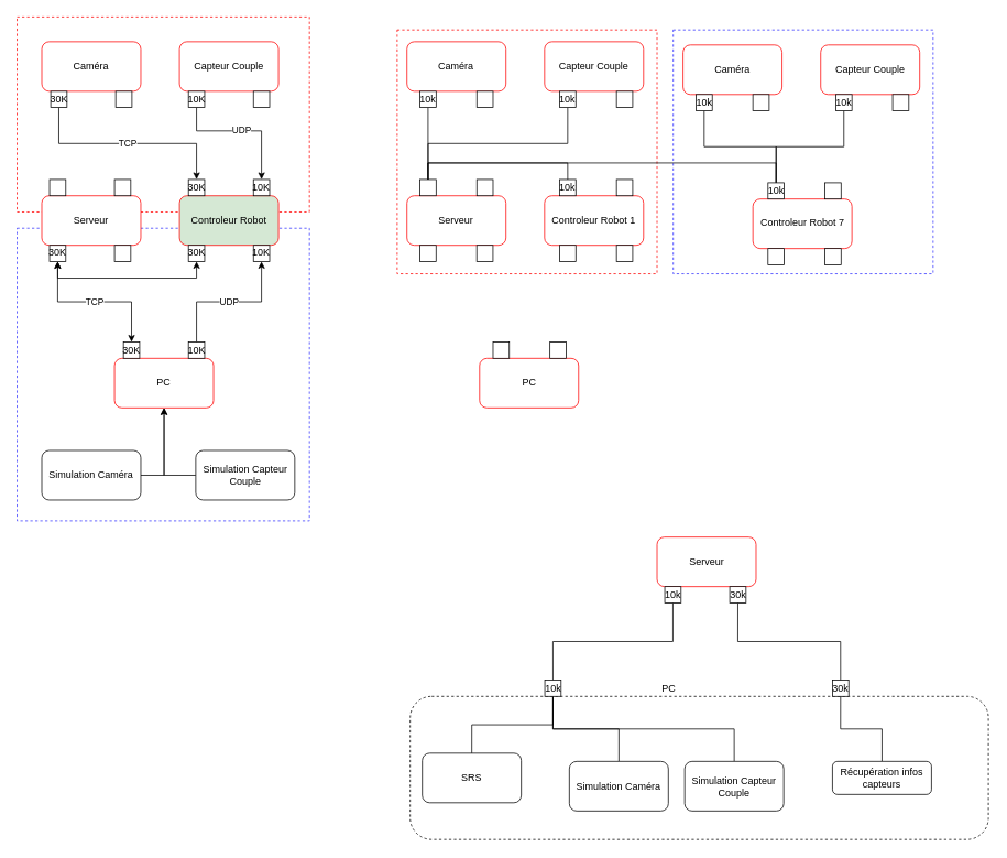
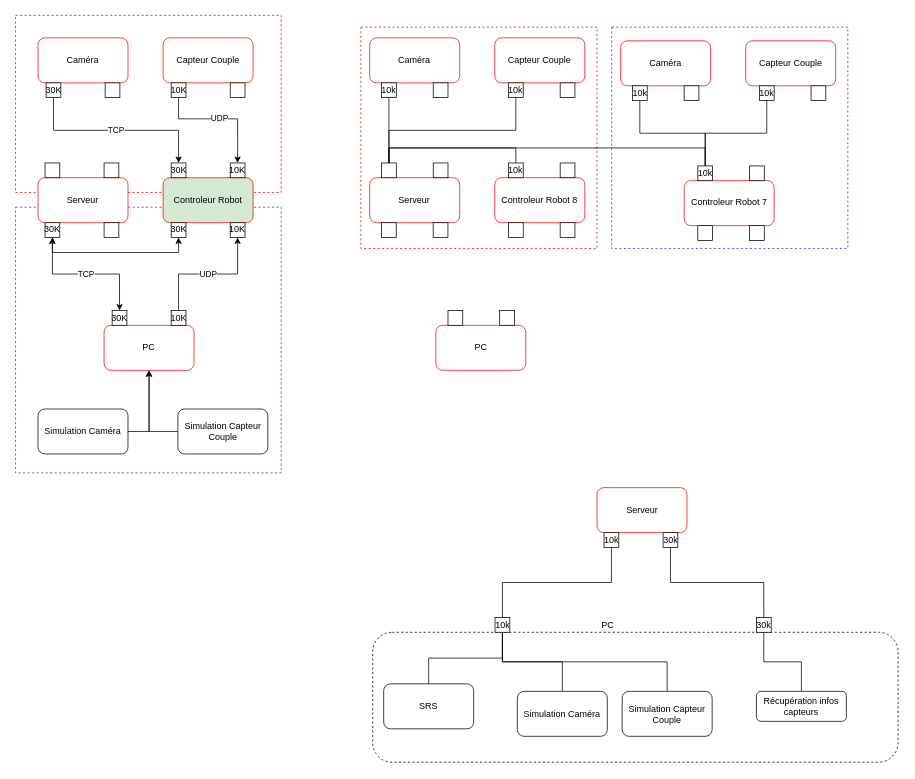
  <mxCell id="0" />
  <mxCell id="1" parent="0" />
  <mxCell id="2" value="" style="rounded=1;whiteSpace=wrap;html=1;dashed=1;strokeColor=#000000;fillColor=none;connectable=0;allowArrows=0;" vertex="1" parent="1"><mxGeometry x="496.38" y="842.83" width="700.78" height="173.23" as="geometry" /></mxCell>
  <mxCell id="3" value="" style="rounded=0;whiteSpace=wrap;html=1;dashed=1;strokeColor=#FF0000;fillColor=none;connectable=0;allowArrows=0;" vertex="1" parent="1"><mxGeometry x="480.63" y="35.75" width="314.96" height="295.27" as="geometry" /></mxCell>
  <mxCell id="4" value="" style="rounded=0;whiteSpace=wrap;html=1;dashed=1;strokeColor=#3333FF;fillColor=none;connectable=0;allowArrows=0;" vertex="1" parent="1"><mxGeometry x="815.147" y="35.747" width="314.96" height="295.27" as="geometry" /></mxCell>
  <mxCell id="5" value="" style="rounded=0;whiteSpace=wrap;html=1;fillColor=none;dashed=1;strokeColor=#3333FF;connectable=0;allowArrows=0;" vertex="1" parent="1"><mxGeometry y="275.9" width="354.33" height="354.34" as="geometry" x="20" /></mxCell>
  <mxCell id="6" value="" style="rounded=0;whiteSpace=wrap;html=1;dashed=1;strokeColor=#FF0000;fillColor=none;connectable=0;allowArrows=0;" vertex="1" parent="1"><mxGeometry width="354.33" height="236.22" as="geometry" x="20" y="20" /></mxCell>
  <mxCell id="7" value="Caméra" style="rounded=1;whiteSpace=wrap;html=1;strokeColor=#FF0000;" vertex="1" parent="1"><mxGeometry x="50" y="50" width="120" height="60" as="geometry" /></mxCell>
  <mxCell id="8" value="Capteur Couple" style="rounded=1;whiteSpace=wrap;html=1;strokeColor=#FF0000;" vertex="1" parent="1"><mxGeometry x="216.85" y="50" width="120" height="60" as="geometry" /></mxCell>
  <mxCell id="9" value="PC" style="rounded=1;whiteSpace=wrap;html=1;strokeColor=#FF0000;" vertex="1" parent="1"><mxGeometry x="138.11" y="433.39" width="120" height="60" as="geometry" /></mxCell>
  <mxCell id="10" value="Controleur Robot" style="rounded=1;whiteSpace=wrap;html=1;strokeColor=#FF0000;fillColor=#d5e8d4;" vertex="1" parent="1"><mxGeometry x="216.85" y="236.54" width="120" height="60" as="geometry" /></mxCell>
  <mxCell id="11" value="Serveur" style="rounded=1;whiteSpace=wrap;html=1;strokeColor=#FF0000;" vertex="1" parent="1"><mxGeometry x="50" y="236.54" width="120" height="60" as="geometry" /></mxCell>
  <mxCell id="12" style="edgeStyle=orthogonalEdgeStyle;rounded=0;orthogonalLoop=1;jettySize=auto;html=1;exitX=1;exitY=0.5;exitDx=0;exitDy=0;entryX=0.5;entryY=1;entryDx=0;entryDy=0;strokeColor=#000000;" edge="1" parent="1" source="13" target="9"><mxGeometry relative="1" as="geometry" /></mxCell>
  <mxCell id="13" value="Simulation Caméra" style="rounded=1;whiteSpace=wrap;html=1;" vertex="1" parent="1"><mxGeometry x="49.995" y="544.995" width="120" height="60" as="geometry" /></mxCell>
  <mxCell id="14" style="edgeStyle=orthogonalEdgeStyle;rounded=0;orthogonalLoop=1;jettySize=auto;html=1;exitX=0;exitY=0.5;exitDx=0;exitDy=0;entryX=0.5;entryY=1;entryDx=0;entryDy=0;strokeColor=#000000;" edge="1" parent="1" source="15" target="9"><mxGeometry relative="1" as="geometry" /></mxCell>
  <mxCell id="15" value="Simulation Capteur Couple" style="rounded=1;whiteSpace=wrap;html=1;" vertex="1" parent="1"><mxGeometry x="236.535" y="545.005" width="120" height="60" as="geometry" /></mxCell>
  <mxCell id="16" style="edgeStyle=orthogonalEdgeStyle;rounded=0;orthogonalLoop=1;jettySize=auto;html=1;exitX=0.5;exitY=1;exitDx=0;exitDy=0;entryX=0.5;entryY=1;entryDx=0;entryDy=0;startArrow=classic;startFill=1;strokeColor=#000000;" edge="1" parent="1" source="17" target="21"><mxGeometry relative="1" as="geometry" /></mxCell>
  <mxCell id="17" value="30K" style="rounded=0;whiteSpace=wrap;html=1;aspect=fixed;" vertex="1" parent="1"><mxGeometry x="59.37" y="296.54" width="19.69" height="19.69" as="geometry" /></mxCell>
  <mxCell id="18" value="" style="rounded=0;whiteSpace=wrap;html=1;aspect=fixed;" vertex="1" parent="1"><mxGeometry x="138.115" y="296.545" width="19.69" height="19.69" as="geometry" /></mxCell>
  <mxCell id="19" value="" style="rounded=0;whiteSpace=wrap;html=1;aspect=fixed;" vertex="1" parent="1"><mxGeometry x="59.365" y="216.845" width="19.69" height="19.69" as="geometry" /></mxCell>
  <mxCell id="20" value="" style="rounded=0;whiteSpace=wrap;html=1;aspect=fixed;" vertex="1" parent="1"><mxGeometry x="138.11" y="216.85" width="19.69" height="19.69" as="geometry" /></mxCell>
  <mxCell id="21" value="30K" style="rounded=0;whiteSpace=wrap;html=1;aspect=fixed;" vertex="1" parent="1"><mxGeometry x="227.63" y="296.55" width="19.69" height="19.69" as="geometry" /></mxCell>
  <mxCell id="22" value="10K" style="rounded=0;whiteSpace=wrap;html=1;aspect=fixed;" vertex="1" parent="1"><mxGeometry x="306.375" y="296.555" width="19.69" height="19.69" as="geometry" /></mxCell>
  <mxCell id="23" value="30K" style="rounded=0;whiteSpace=wrap;html=1;aspect=fixed;" vertex="1" parent="1"><mxGeometry x="227.635" y="216.845" width="19.69" height="19.69" as="geometry" /></mxCell>
  <mxCell id="24" value="10K" style="rounded=0;whiteSpace=wrap;html=1;aspect=fixed;" vertex="1" parent="1"><mxGeometry x="306.38" y="216.85" width="19.69" height="19.69" as="geometry" /></mxCell>
  <mxCell id="25" value="TCP" style="edgeStyle=orthogonalEdgeStyle;rounded=0;orthogonalLoop=1;jettySize=auto;html=1;exitX=0.5;exitY=0;exitDx=0;exitDy=0;entryX=0.5;entryY=1;entryDx=0;entryDy=0;strokeColor=#000000;startArrow=classic;startFill=1;" edge="1" parent="1" source="26" target="17"><mxGeometry relative="1" as="geometry" /></mxCell>
  <mxCell id="26" value="30K" style="rounded=0;whiteSpace=wrap;html=1;aspect=fixed;" vertex="1" parent="1"><mxGeometry x="148.89" y="413.69" width="19.69" height="19.69" as="geometry" /></mxCell>
  <mxCell id="27" value="UDP" style="edgeStyle=orthogonalEdgeStyle;rounded=0;orthogonalLoop=1;jettySize=auto;html=1;exitX=0.5;exitY=0;exitDx=0;exitDy=0;entryX=0.5;entryY=1;entryDx=0;entryDy=0;startArrow=none;startFill=0;strokeColor=#000000;" edge="1" parent="1" source="28" target="22"><mxGeometry relative="1" as="geometry" /></mxCell>
  <mxCell id="28" value="10K" style="rounded=0;whiteSpace=wrap;html=1;aspect=fixed;" vertex="1" parent="1"><mxGeometry x="227.635" y="413.695" width="19.69" height="19.69" as="geometry" /></mxCell>
  <mxCell id="29" value="TCP" style="edgeStyle=orthogonalEdgeStyle;rounded=0;orthogonalLoop=1;jettySize=auto;html=1;exitX=0.5;exitY=1;exitDx=0;exitDy=0;entryX=0.5;entryY=0;entryDx=0;entryDy=0;startArrow=none;startFill=0;strokeColor=#000000;" edge="1" parent="1" source="30" target="23"><mxGeometry relative="1" as="geometry" /></mxCell>
  <mxCell id="30" value="30K" style="rounded=0;whiteSpace=wrap;html=1;aspect=fixed;" vertex="1" parent="1"><mxGeometry x="60.78" y="110" width="19.69" height="19.69" as="geometry" /></mxCell>
  <mxCell id="31" value="" style="rounded=0;whiteSpace=wrap;html=1;aspect=fixed;" vertex="1" parent="1"><mxGeometry x="139.525" y="110.005" width="19.69" height="19.69" as="geometry" /></mxCell>
  <mxCell id="32" value="UDP" style="edgeStyle=orthogonalEdgeStyle;rounded=0;orthogonalLoop=1;jettySize=auto;html=1;exitX=0.5;exitY=1;exitDx=0;exitDy=0;entryX=0.5;entryY=0;entryDx=0;entryDy=0;startArrow=none;startFill=0;strokeColor=#000000;" edge="1" parent="1" source="33" target="24"><mxGeometry relative="1" as="geometry"><Array as="points"><mxPoint x="238" y="158" /><mxPoint x="316" y="158" /></Array></mxGeometry></mxCell>
  <mxCell id="33" value="10K" style="rounded=0;whiteSpace=wrap;html=1;aspect=fixed;" vertex="1" parent="1"><mxGeometry x="227.635" y="110.005" width="19.69" height="19.69" as="geometry" /></mxCell>
  <mxCell id="34" value="" style="rounded=0;whiteSpace=wrap;html=1;aspect=fixed;" vertex="1" parent="1"><mxGeometry x="306.38" y="110.01" width="19.69" height="19.69" as="geometry" /></mxCell>
  <mxCell id="35" value="Caméra" style="rounded=1;whiteSpace=wrap;html=1;strokeColor=#FF0000;" vertex="1" parent="1"><mxGeometry x="492.435" y="50.005" width="120" height="60" as="geometry" /></mxCell>
  <mxCell id="36" value="Capteur Couple" style="rounded=1;whiteSpace=wrap;html=1;strokeColor=#FF0000;" vertex="1" parent="1"><mxGeometry x="659.285" y="50.005" width="120" height="60" as="geometry" /></mxCell>
  <mxCell id="37" value="PC" style="rounded=1;whiteSpace=wrap;html=1;strokeColor=#FF0000;" vertex="1" parent="1"><mxGeometry x="580.545" y="433.395" width="120" height="60" as="geometry" /></mxCell>
- <mxCell id="38" value="Controleur Robot 1" style="rounded=1;whiteSpace=wrap;html=1;strokeColor=#FF0000;" vertex="1" parent="1"><mxGeometry x="659.285" y="236.545" width="120" height="60" as="geometry" /></mxCell>
+ <mxCell id="38" value="Controleur Robot 8" style="rounded=1;whiteSpace=wrap;html=1;strokeColor=#FF0000;" vertex="1" parent="1"><mxGeometry x="659.285" y="236.545" width="120" height="60" as="geometry" /></mxCell>
  <mxCell id="39" value="Serveur" style="rounded=1;whiteSpace=wrap;html=1;strokeColor=#FF0000;" vertex="1" parent="1"><mxGeometry x="492.435" y="236.545" width="120" height="60" as="geometry" /></mxCell>
  <mxCell id="40" style="edgeStyle=orthogonalEdgeStyle;rounded=0;orthogonalLoop=1;jettySize=auto;html=1;exitX=0.5;exitY=1;exitDx=0;exitDy=0;entryX=0.5;entryY=0;entryDx=0;entryDy=0;startArrow=none;startFill=0;strokeColor=#000000;endArrow=none;endFill=0;" edge="1" parent="1" source="41" target="50"><mxGeometry relative="1" as="geometry" /></mxCell>
  <mxCell id="41" value="10k" style="rounded=0;whiteSpace=wrap;html=1;aspect=fixed;" vertex="1" parent="1"><mxGeometry x="508.185" y="110.005" width="19.69" height="19.69" as="geometry" /></mxCell>
  <mxCell id="42" value="" style="rounded=0;whiteSpace=wrap;html=1;aspect=fixed;" vertex="1" parent="1"><mxGeometry x="577.12" y="110" width="19.69" height="19.69" as="geometry" /></mxCell>
  <mxCell id="43" style="edgeStyle=orthogonalEdgeStyle;rounded=0;orthogonalLoop=1;jettySize=auto;html=1;exitX=0.5;exitY=1;exitDx=0;exitDy=0;startArrow=none;startFill=0;strokeColor=#000000;endArrow=none;endFill=0;" edge="1" parent="1" source="44" target="50"><mxGeometry relative="1" as="geometry" /></mxCell>
  <mxCell id="44" value="10k" style="rounded=0;whiteSpace=wrap;html=1;aspect=fixed;" vertex="1" parent="1"><mxGeometry x="677.482" y="110.002" width="19.69" height="19.69" as="geometry" /></mxCell>
  <mxCell id="45" value="" style="rounded=0;whiteSpace=wrap;html=1;aspect=fixed;" vertex="1" parent="1"><mxGeometry x="746.417" y="109.997" width="19.69" height="19.69" as="geometry" /></mxCell>
  <mxCell id="46" value="" style="rounded=0;whiteSpace=wrap;html=1;aspect=fixed;" vertex="1" parent="1"><mxGeometry x="508.119" y="296.559" width="19.69" height="19.69" as="geometry" /></mxCell>
  <mxCell id="47" value="" style="rounded=0;whiteSpace=wrap;html=1;aspect=fixed;" vertex="1" parent="1"><mxGeometry x="577.054" y="296.554" width="19.69" height="19.69" as="geometry" /></mxCell>
  <mxCell id="48" value="" style="rounded=0;whiteSpace=wrap;html=1;aspect=fixed;" vertex="1" parent="1"><mxGeometry x="677.486" y="296.536" width="19.69" height="19.69" as="geometry" /></mxCell>
  <mxCell id="49" value="" style="rounded=0;whiteSpace=wrap;html=1;aspect=fixed;" vertex="1" parent="1"><mxGeometry x="746.421" y="296.531" width="19.69" height="19.69" as="geometry" /></mxCell>
  <mxCell id="50" value="" style="rounded=0;whiteSpace=wrap;html=1;aspect=fixed;" vertex="1" parent="1"><mxGeometry x="508.183" y="216.843" width="19.69" height="19.69" as="geometry" /></mxCell>
  <mxCell id="51" value="" style="rounded=0;whiteSpace=wrap;html=1;aspect=fixed;" vertex="1" parent="1"><mxGeometry x="577.118" y="216.838" width="19.69" height="19.69" as="geometry" /></mxCell>
  <mxCell id="52" style="edgeStyle=orthogonalEdgeStyle;rounded=0;orthogonalLoop=1;jettySize=auto;html=1;exitX=0.5;exitY=0;exitDx=0;exitDy=0;entryX=0.5;entryY=0;entryDx=0;entryDy=0;startArrow=none;startFill=0;strokeColor=#000000;endArrow=none;endFill=0;" edge="1" parent="1" source="53" target="50"><mxGeometry relative="1" as="geometry" /></mxCell>
  <mxCell id="53" value="10k" style="rounded=0;whiteSpace=wrap;html=1;aspect=fixed;" vertex="1" parent="1"><mxGeometry x="677.49" y="216.86" width="19.69" height="19.69" as="geometry" /></mxCell>
  <mxCell id="54" value="" style="rounded=0;whiteSpace=wrap;html=1;aspect=fixed;" vertex="1" parent="1"><mxGeometry x="746.425" y="216.855" width="19.69" height="19.69" as="geometry" /></mxCell>
  <mxCell id="55" value="" style="rounded=0;whiteSpace=wrap;html=1;aspect=fixed;" vertex="1" parent="1"><mxGeometry x="596.807" y="413.687" width="19.69" height="19.69" as="geometry" /></mxCell>
  <mxCell id="56" value="" style="rounded=0;whiteSpace=wrap;html=1;aspect=fixed;" vertex="1" parent="1"><mxGeometry x="665.742" y="413.682" width="19.69" height="19.69" as="geometry" /></mxCell>
  <mxCell id="57" value="Caméra" style="rounded=1;whiteSpace=wrap;html=1;strokeColor=#FF0000;" vertex="1" parent="1"><mxGeometry x="827.082" y="53.942" width="120" height="60" as="geometry" /></mxCell>
  <mxCell id="58" value="Capteur Couple" style="rounded=1;whiteSpace=wrap;html=1;strokeColor=#FF0000;" vertex="1" parent="1"><mxGeometry x="993.932" y="53.942" width="120" height="60" as="geometry" /></mxCell>
  <mxCell id="59" value="Controleur Robot 7" style="rounded=1;whiteSpace=wrap;html=1;strokeColor=#FF0000;" vertex="1" parent="1"><mxGeometry x="911.822" y="240.482" width="120" height="60" as="geometry" /></mxCell>
  <mxCell id="60" style="edgeStyle=orthogonalEdgeStyle;rounded=0;orthogonalLoop=1;jettySize=auto;html=1;exitX=0.5;exitY=1;exitDx=0;exitDy=0;entryX=0.5;entryY=0;entryDx=0;entryDy=0;startArrow=none;startFill=0;strokeColor=#000000;endArrow=none;endFill=0;" edge="1" parent="1" source="61" target="69"><mxGeometry relative="1" as="geometry" /></mxCell>
  <mxCell id="61" value="10k" style="rounded=0;whiteSpace=wrap;html=1;aspect=fixed;" vertex="1" parent="1"><mxGeometry x="842.832" y="113.942" width="19.69" height="19.69" as="geometry" /></mxCell>
  <mxCell id="62" value="" style="rounded=0;whiteSpace=wrap;html=1;aspect=fixed;" vertex="1" parent="1"><mxGeometry x="911.767" y="113.937" width="19.69" height="19.69" as="geometry" /></mxCell>
  <mxCell id="63" style="edgeStyle=orthogonalEdgeStyle;rounded=0;orthogonalLoop=1;jettySize=auto;html=1;exitX=0.5;exitY=1;exitDx=0;exitDy=0;startArrow=none;startFill=0;strokeColor=#000000;endArrow=none;endFill=0;" edge="1" parent="1" source="64" target="69"><mxGeometry relative="1" as="geometry" /></mxCell>
  <mxCell id="64" value="10k" style="rounded=0;whiteSpace=wrap;html=1;aspect=fixed;" vertex="1" parent="1"><mxGeometry x="1012.129" y="113.939" width="19.69" height="19.69" as="geometry" /></mxCell>
  <mxCell id="65" value="" style="rounded=0;whiteSpace=wrap;html=1;aspect=fixed;" vertex="1" parent="1"><mxGeometry x="1081.064" y="113.934" width="19.69" height="19.69" as="geometry" /></mxCell>
  <mxCell id="66" value="" style="rounded=0;whiteSpace=wrap;html=1;aspect=fixed;" vertex="1" parent="1"><mxGeometry x="930.023" y="300.473" width="19.69" height="19.69" as="geometry" /></mxCell>
  <mxCell id="67" value="" style="rounded=0;whiteSpace=wrap;html=1;aspect=fixed;" vertex="1" parent="1"><mxGeometry x="998.958" y="300.468" width="19.69" height="19.69" as="geometry" /></mxCell>
  <mxCell id="68" style="edgeStyle=orthogonalEdgeStyle;rounded=0;orthogonalLoop=1;jettySize=auto;html=1;exitX=0.5;exitY=0;exitDx=0;exitDy=0;entryX=0.5;entryY=0;entryDx=0;entryDy=0;startArrow=none;startFill=0;strokeColor=#000000;endArrow=none;endFill=0;" edge="1" parent="1" source="69" target="50"><mxGeometry relative="1" as="geometry" /></mxCell>
  <mxCell id="69" value="10k" style="rounded=0;whiteSpace=wrap;html=1;aspect=fixed;" vertex="1" parent="1"><mxGeometry x="930.027" y="220.797" width="19.69" height="19.69" as="geometry" /></mxCell>
  <mxCell id="70" value="" style="rounded=0;whiteSpace=wrap;html=1;aspect=fixed;" vertex="1" parent="1"><mxGeometry x="998.962" y="220.792" width="19.69" height="19.69" as="geometry" /></mxCell>
  <mxCell id="71" value="SRS" style="rounded=1;whiteSpace=wrap;html=1;strokeColor=#000000;" vertex="1" parent="1"><mxGeometry x="511.057" y="911.577" width="120" height="60" as="geometry" /></mxCell>
  <mxCell id="72" style="edgeStyle=orthogonalEdgeStyle;rounded=0;orthogonalLoop=1;jettySize=auto;html=1;exitX=0.5;exitY=0;exitDx=0;exitDy=0;entryX=0.5;entryY=1;entryDx=0;entryDy=0;startArrow=none;startFill=0;endArrow=none;endFill=0;strokeColor=#000000;" edge="1" parent="1" source="73" target="78"><mxGeometry relative="1" as="geometry" /></mxCell>
  <mxCell id="73" value="Simulation Caméra" style="rounded=1;whiteSpace=wrap;html=1;" vertex="1" parent="1"><mxGeometry x="689.302" y="921.572" width="120" height="60" as="geometry" /></mxCell>
  <mxCell id="74" style="edgeStyle=orthogonalEdgeStyle;rounded=0;orthogonalLoop=1;jettySize=auto;html=1;exitX=0.5;exitY=0;exitDx=0;exitDy=0;entryX=0.5;entryY=1;entryDx=0;entryDy=0;startArrow=none;startFill=0;endArrow=none;endFill=0;strokeColor=#000000;" edge="1" parent="1" source="75" target="78"><mxGeometry relative="1" as="geometry" /></mxCell>
  <mxCell id="75" value="Simulation Capteur Couple" style="rounded=1;whiteSpace=wrap;html=1;" vertex="1" parent="1"><mxGeometry x="829.132" y="921.572" width="120" height="60" as="geometry" /></mxCell>
  <mxCell id="76" style="edgeStyle=orthogonalEdgeStyle;rounded=0;orthogonalLoop=1;jettySize=auto;html=1;exitX=0.5;exitY=0;exitDx=0;exitDy=0;entryX=0.5;entryY=1;entryDx=0;entryDy=0;startArrow=none;startFill=0;endArrow=none;endFill=0;strokeColor=#000000;" edge="1" parent="1" source="78" target="86"><mxGeometry relative="1" as="geometry" /></mxCell>
  <mxCell id="77" style="edgeStyle=orthogonalEdgeStyle;rounded=0;orthogonalLoop=1;jettySize=auto;html=1;exitX=0.5;exitY=1;exitDx=0;exitDy=0;entryX=0.5;entryY=0;entryDx=0;entryDy=0;startArrow=none;startFill=0;endArrow=none;endFill=0;strokeColor=#000000;" edge="1" parent="1" source="78" target="71"><mxGeometry relative="1" as="geometry" /></mxCell>
  <mxCell id="78" value="10k" style="rounded=0;whiteSpace=wrap;html=1;aspect=fixed;" vertex="1" parent="1"><mxGeometry x="659.592" y="823.132" width="19.69" height="19.69" as="geometry" /></mxCell>
  <mxCell id="79" style="edgeStyle=orthogonalEdgeStyle;rounded=0;orthogonalLoop=1;jettySize=auto;html=1;exitX=0.5;exitY=1;exitDx=0;exitDy=0;entryX=0.5;entryY=0;entryDx=0;entryDy=0;startArrow=none;startFill=0;endArrow=none;endFill=0;strokeColor=#000000;" edge="1" parent="1" source="81" target="83"><mxGeometry relative="1" as="geometry" /></mxCell>
  <mxCell id="80" style="edgeStyle=orthogonalEdgeStyle;rounded=0;orthogonalLoop=1;jettySize=auto;html=1;exitX=0.5;exitY=0;exitDx=0;exitDy=0;entryX=0.5;entryY=1;entryDx=0;entryDy=0;startArrow=none;startFill=0;endArrow=none;endFill=0;strokeColor=#000000;" edge="1" parent="1" source="81" target="87"><mxGeometry relative="1" as="geometry" /></mxCell>
  <mxCell id="81" value="30k" style="rounded=0;whiteSpace=wrap;html=1;aspect=fixed;" vertex="1" parent="1"><mxGeometry x="1008.187" y="823.137" width="19.69" height="19.69" as="geometry" /></mxCell>
  <mxCell id="82" value="PC" style="text;html=1;strokeColor=none;fillColor=none;align=center;verticalAlign=middle;whiteSpace=wrap;rounded=0;dashed=1;" vertex="1" parent="1"><mxGeometry x="779.84" y="817.98" width="60" height="30" as="geometry" /></mxCell>
  <mxCell id="83" value="Récupération infos capteurs" style="rounded=1;whiteSpace=wrap;html=1;" vertex="1" parent="1"><mxGeometry x="1008.189" y="921.579" width="120" height="40" as="geometry" /></mxCell>
  <mxCell id="84" value="" style="group" vertex="1" connectable="0" parent="1"><mxGeometry x="795.587" y="649.917" width="120" height="79.695" as="geometry" /></mxCell>
  <mxCell id="85" value="Serveur" style="rounded=1;whiteSpace=wrap;html=1;strokeColor=#FF0000;" vertex="1" parent="84"><mxGeometry width="120" height="60" as="geometry" /></mxCell>
  <mxCell id="86" value="10k" style="rounded=0;whiteSpace=wrap;html=1;aspect=fixed;" vertex="1" parent="84"><mxGeometry x="9.37" y="60" width="19.69" height="19.69" as="geometry" /></mxCell>
  <mxCell id="87" value="30k" style="rounded=0;whiteSpace=wrap;html=1;aspect=fixed;" vertex="1" parent="84"><mxGeometry x="88.115" y="60.005" width="19.69" height="19.69" as="geometry" /></mxCell>
